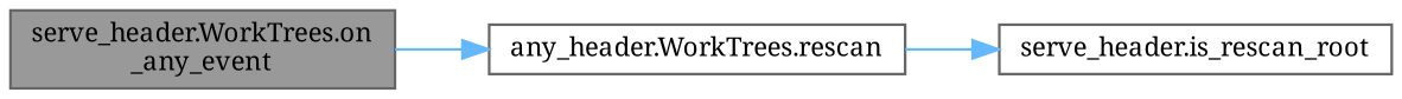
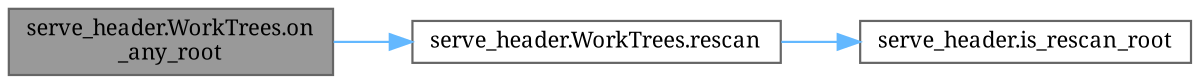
  digraph {
    fontname="Noto Serif"
    rankdir=LR
    node [color=grey40 fillcolor=white fontname="Noto Serif" fontsize=10 shape=box style=filled]
    edge [color=steelblue1 fontname="Noto Serif" fontsize=10 labelfontname=Helvetica labelfontsize=10 style=solid]
-   n1 [color=gray40 fillcolor=grey60 fontcolor=black height=0.2 label="serve_header.WorkTrees.on\l_any_event" width=0.4]
-   n2 [height=0.2 label="any_header.WorkTrees.rescan" width=0.4]
+   n1 [color=gray40 fillcolor=grey60 fontcolor=black height=0.2 label="serve_header.WorkTrees.on\l_any_root" width=0.4]
+   n2 [height=0.2 label="serve_header.WorkTrees.rescan" width=0.4]
    n3 [height=0.2 label="serve_header.is_rescan_root" width=0.4]
    n1 -> n2
    n2 -> n3
  }
